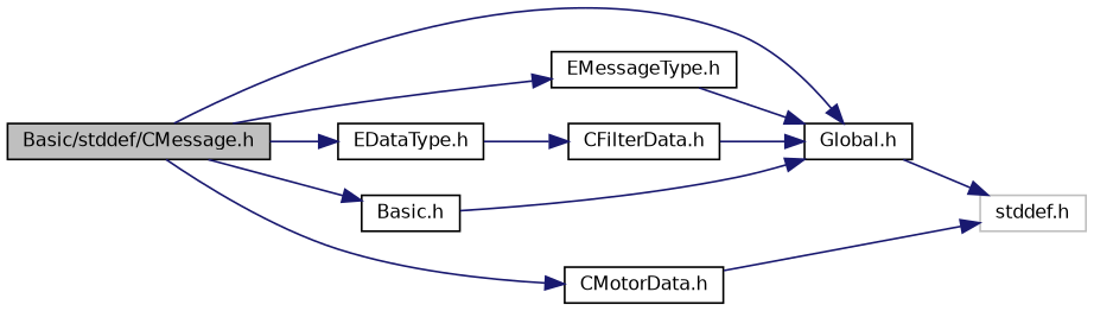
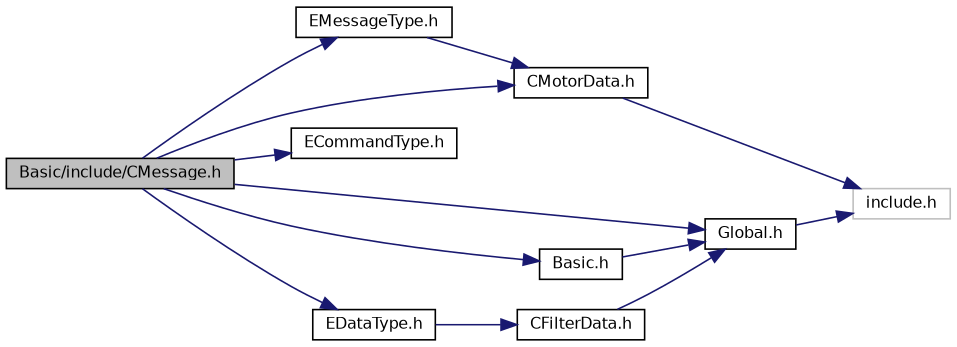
  digraph {
    rankdir=LR
    node [color=black fillcolor=white fontname=Helvetica fontsize=10 shape=record style=filled]
    edge [color=midnightblue fontname=Helvetica fontsize=10 labelfontname=Helvetica labelfontsize=10 style=solid]
-   n1 [fillcolor=grey75 fontcolor=black height=0.2 label="Basic/stddef/CMessage.h" width=0.4]
+   n1 [fillcolor=grey75 fontcolor=black height=0.2 label="Basic/include/CMessage.h" width=0.4]
    n2 [height=0.2 label="Global.h" width=0.4]
    n3 [height=0.2 label="EMessageType.h" width=0.4]
+   n4 [height=0.2 label="ECommandType.h" width=0.4]
    n5 [height=0.2 label="EDataType.h" width=0.4]
    n6 [height=0.2 label="Basic.h" width=0.4]
    n7 [height=0.2 label="CMotorData.h" width=0.4]
-   n8 [color=grey75 height=0.2 label="stddef.h" width=0.4]
+   n8 [color=grey75 height=0.2 label="include.h" width=0.4]
    n9 [height=0.2 label="CFilterData.h" width=0.4]
    n1 -> n2
    n1 -> n3
+   n1 -> n4
    n1 -> n5
    n1 -> n6
    n1 -> n7
    n2 -> n8
-   n3 -> n2
+   n3 -> n7
    n5 -> n9
    n6 -> n2
    n7 -> n8
    n9 -> n2
  }
